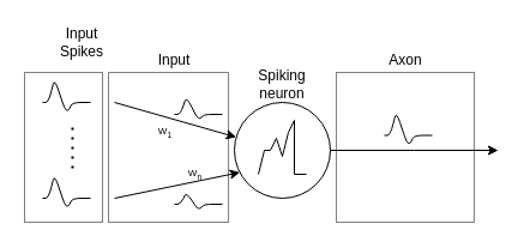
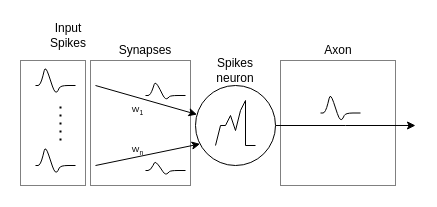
  <mxCell id="0" />
  <mxCell id="1" parent="0" />
  <mxCell id="2" value="" style="rounded=0;whiteSpace=wrap;html=1;fillColor=none;dashed=1;dashPattern=1 1;" vertex="1" parent="1"><mxGeometry x="90" y="60" width="100" height="125" as="geometry" /></mxCell>
  <mxCell id="3" value="" style="rounded=0;whiteSpace=wrap;html=1;fillColor=none;dashed=1;dashPattern=1 1;" vertex="1" parent="1"><mxGeometry x="20" y="60" width="65" height="125" as="geometry" /></mxCell>
  <mxCell id="4" style="edgeStyle=orthogonalEdgeStyle;rounded=0;orthogonalLoop=1;jettySize=auto;html=1;exitX=1;exitY=0.5;exitDx=0;exitDy=0;" edge="1" parent="1" source="5"><mxGeometry relative="1" as="geometry"><mxPoint x="415" y="124.989" as="targetPoint" /></mxGeometry></mxCell>
  <mxCell id="5" value="" style="ellipse;whiteSpace=wrap;html=1;aspect=fixed;" vertex="1" parent="1"><mxGeometry x="195" y="85" width="80" height="80" as="geometry" /></mxCell>
  <mxCell id="6" value="" style="endArrow=classic;html=1;rounded=0;entryX=0.058;entryY=0.73;entryDx=0;entryDy=0;entryPerimeter=0;endFill=1;" edge="1" parent="1" target="5"><mxGeometry width="50" height="50" relative="1" as="geometry"><mxPoint x="95" y="165" as="sourcePoint" /><mxPoint x="195" y="145" as="targetPoint" /></mxGeometry></mxCell>
  <mxCell id="7" value="" style="endArrow=none;html=1;rounded=1;curved=0;" edge="1" parent="1"><mxGeometry width="50" height="50" relative="1" as="geometry"><mxPoint x="35" y="165" as="sourcePoint" /><mxPoint x="75" y="165" as="targetPoint" /><Array as="points"><mxPoint x="40" y="165" /><mxPoint x="45" y="145" /><mxPoint x="55" y="175" /><mxPoint x="60" y="165" /></Array></mxGeometry></mxCell>
  <mxCell id="8" value="" style="endArrow=classic;html=1;rounded=0;endFill=1;" edge="1" parent="1" target="5"><mxGeometry width="50" height="50" relative="1" as="geometry"><mxPoint x="95" y="85" as="sourcePoint" /><mxPoint x="195" y="65" as="targetPoint" /></mxGeometry></mxCell>
  <mxCell id="9" value="" style="endArrow=none;dashed=1;html=1;dashPattern=1 3;strokeWidth=2;rounded=0;" edge="1" parent="1"><mxGeometry width="50" height="50" relative="1" as="geometry"><mxPoint x="60" y="140" as="sourcePoint" /><mxPoint x="60" y="100" as="targetPoint" /></mxGeometry></mxCell>
  <mxCell id="10" value="" style="endArrow=none;html=1;rounded=1;curved=0;" edge="1" parent="1"><mxGeometry width="50" height="50" relative="1" as="geometry"><mxPoint x="35" y="85" as="sourcePoint" /><mxPoint x="75" y="85" as="targetPoint" /><Array as="points"><mxPoint x="40" y="85" /><mxPoint x="45" y="65" /><mxPoint x="55" y="95" /><mxPoint x="60" y="85" /></Array></mxGeometry></mxCell>
  <mxCell id="11" value="" style="endArrow=none;html=1;rounded=1;curved=0;" edge="1" parent="1"><mxGeometry width="50" height="50" relative="1" as="geometry"><mxPoint x="145" y="170" as="sourcePoint" /><mxPoint x="185" y="170" as="targetPoint" /><Array as="points"><mxPoint x="150" y="170" /><mxPoint x="155" y="160" /><mxPoint x="165" y="175" /><mxPoint x="170" y="170" /></Array></mxGeometry></mxCell>
  <mxCell id="12" value="" style="endArrow=none;html=1;rounded=1;curved=0;" edge="1" parent="1"><mxGeometry width="50" height="50" relative="1" as="geometry"><mxPoint x="145" y="95" as="sourcePoint" /><mxPoint x="185" y="95" as="targetPoint" /><Array as="points"><mxPoint x="150" y="95" /><mxPoint x="155" y="80" /><mxPoint x="165" y="100" /><mxPoint x="170" y="95" /></Array></mxGeometry></mxCell>
  <mxCell id="13" value="&lt;font style=&quot;font-size: 8px;&quot;&gt;W&lt;sub&gt;1&lt;/sub&gt;&lt;/font&gt;" style="text;html=1;align=center;verticalAlign=middle;whiteSpace=wrap;rounded=0;" vertex="1" parent="1"><mxGeometry x="125" y="100" width="25" height="15" as="geometry" /></mxCell>
- <mxCell id="14" value="&lt;font style=&quot;font-size: 8px;&quot;&gt;W&lt;sub&gt;n&lt;/sub&gt;&lt;/font&gt;" style="text;html=1;align=center;verticalAlign=middle;whiteSpace=wrap;rounded=0;" vertex="1" parent="1"><mxGeometry x="150" y="135" width="25" height="15" as="geometry" /></mxCell>
- <mxCell id="15" value="Input" style="text;html=1;align=center;verticalAlign=middle;whiteSpace=wrap;rounded=0;" vertex="1" parent="1"><mxGeometry x="115" y="35" width="60" height="30" as="geometry" /></mxCell>
+ <mxCell id="14" value="&lt;font style=&quot;font-size: 8px;&quot;&gt;W&lt;sub&gt;n&lt;/sub&gt;&lt;/font&gt;" style="text;html=1;align=center;verticalAlign=middle;whiteSpace=wrap;rounded=0;" vertex="1" parent="1"><mxGeometry x="125" y="140" width="25" height="15" as="geometry" /></mxCell>
+ <mxCell id="15" value="Synapses" style="text;html=1;align=center;verticalAlign=middle;whiteSpace=wrap;rounded=0;" vertex="1" parent="1"><mxGeometry x="115" y="35" width="60" height="30" as="geometry" /></mxCell>
  <mxCell id="16" value="&lt;div&gt;Input Spikes&lt;/div&gt;" style="text;html=1;align=center;verticalAlign=middle;whiteSpace=wrap;rounded=0;" vertex="1" parent="1"><mxGeometry x="37.5" y="20" width="60" height="30" as="geometry" /></mxCell>
  <mxCell id="17" value="" style="endArrow=none;html=1;rounded=1;curved=0;" edge="1" parent="1"><mxGeometry width="50" height="50" relative="1" as="geometry"><mxPoint x="320" y="112.5" as="sourcePoint" /><mxPoint x="360" y="112.5" as="targetPoint" /><Array as="points"><mxPoint x="325" y="112.5" /><mxPoint x="330" y="92.5" /><mxPoint x="340" y="122.5" /><mxPoint x="345" y="112.5" /></Array></mxGeometry></mxCell>
  <mxCell id="18" value="" style="rounded=0;whiteSpace=wrap;html=1;fillColor=none;dashed=1;dashPattern=1 1;" vertex="1" parent="1"><mxGeometry x="280" y="60" width="115" height="125" as="geometry" /></mxCell>
  <mxCell id="19" value="Axon" style="text;html=1;align=center;verticalAlign=middle;whiteSpace=wrap;rounded=0;" vertex="1" parent="1"><mxGeometry x="307.5" y="35" width="60" height="30" as="geometry" /></mxCell>
  <mxCell id="20" value="" style="endArrow=none;html=1;rounded=0;curved=0;" edge="1" parent="1"><mxGeometry width="50" height="50" relative="1" as="geometry"><mxPoint x="215" y="145" as="sourcePoint" /><mxPoint x="255" y="145" as="targetPoint" /><Array as="points"><mxPoint x="220" y="125" /><mxPoint x="225" y="125" /><mxPoint x="230" y="115" /><mxPoint x="235" y="130" /><mxPoint x="240" y="110" /><mxPoint x="245" y="100" /><mxPoint x="245" y="145" /></Array></mxGeometry></mxCell>
- <mxCell id="21" value="Spiking neuron" style="text;html=1;align=center;verticalAlign=middle;whiteSpace=wrap;rounded=0;" vertex="1" parent="1"><mxGeometry x="205" y="55" width="60" height="30" as="geometry" /></mxCell>
+ <mxCell id="21" value="Spikes neuron" style="text;html=1;align=center;verticalAlign=middle;whiteSpace=wrap;rounded=0;" vertex="1" parent="1"><mxGeometry x="205" y="55" width="60" height="30" as="geometry" /></mxCell>
